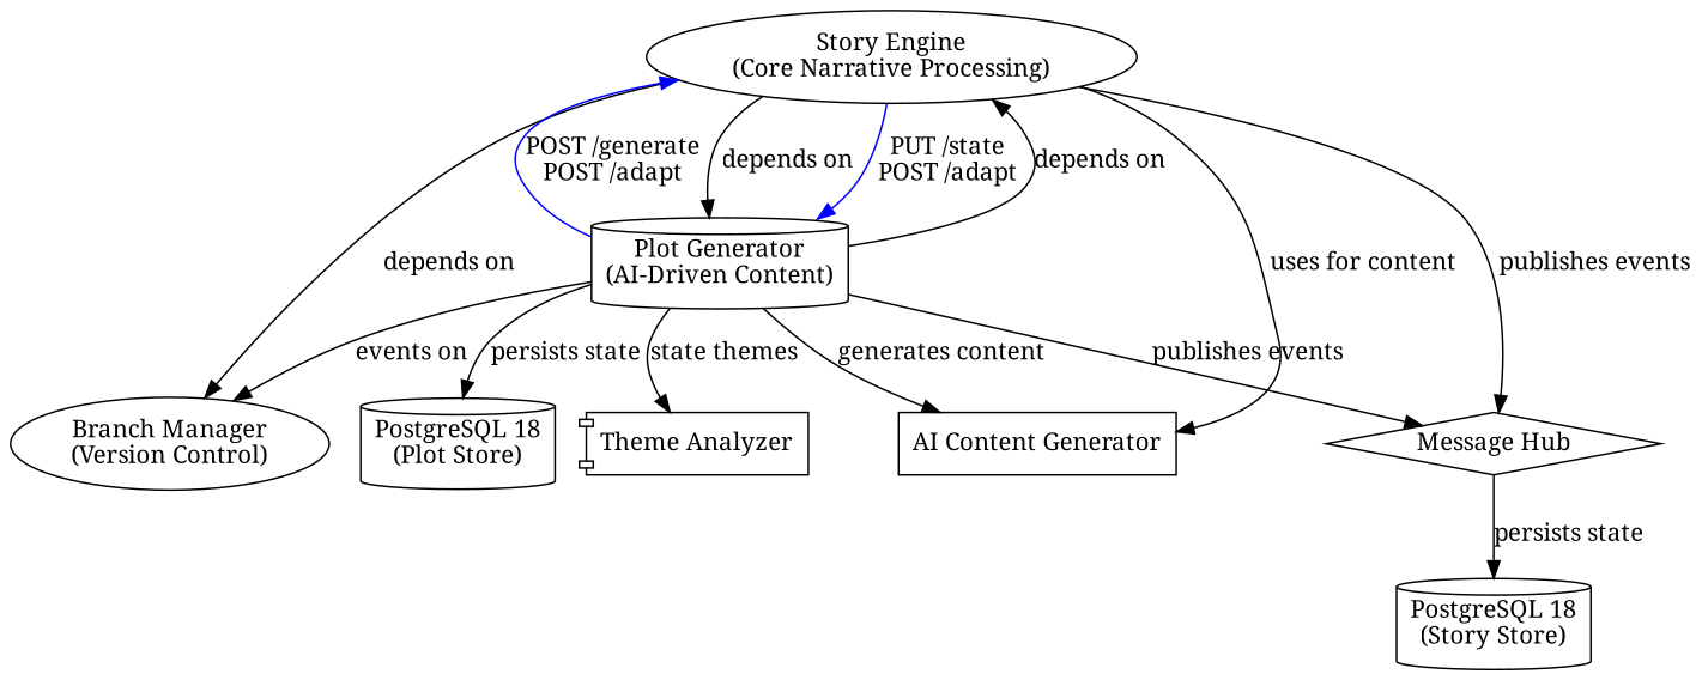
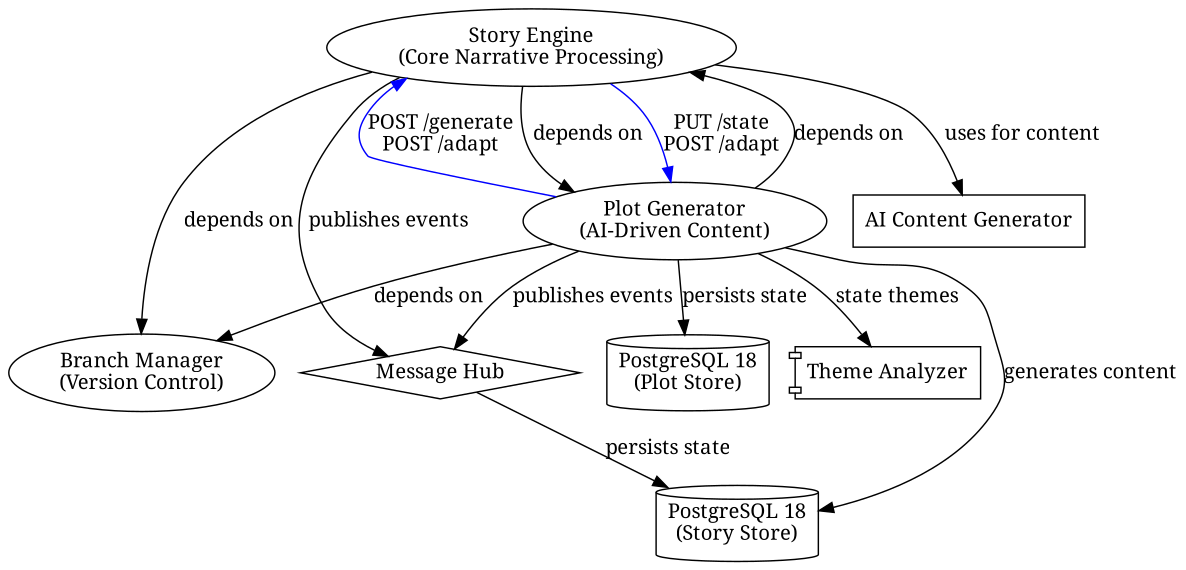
  digraph {
    fontname="Noto Serif"
    node [fontname="Noto Serif"]
    edge [fontname="Noto Serif"]
    n1 [label="Story Engine\n(Core Narrative Processing)"]
-   n2 [label="Plot Generator\n(AI-Driven Content)" shape=cylinder]
+   n2 [label="Plot Generator\n(AI-Driven Content)"]
    n3 [label="Branch Manager\n(Version Control)"]
    n4 [label="AI Content Generator" shape=cloud]
    n5 [label="Message Hub" shape=diamond]
    n6 [label="PostgreSQL 18\n(Plot Store)" shape=cylinder]
    n7 [label="Theme Analyzer" shape=component]
    n8 [label="PostgreSQL 18\n(Story Store)" shape=cylinder]
    n1 -> n2 [label="depends on"]
    n1 -> n2 [color=blue label="PUT /state\nPOST /adapt"]
    n1 -> n3 [label="depends on"]
    n1 -> n4 [label="uses for content"]
    n1 -> n5 [label="publishes events"]
    n2 -> n1 [label="depends on"]
    n2 -> n1 [color=blue label="POST /generate\nPOST /adapt"]
-   n2 -> n3 [label="events on"]
-   n2 -> n4 [label="generates content"]
+   n2 -> n3 [label="depends on"]
+   n2 -> n8 [label="generates content"]
    n2 -> n5 [label="publishes events"]
    n2 -> n6 [label="persists state"]
    n2 -> n7 [label="state themes"]
    n5 -> n8 [label="persists state"]
  }
